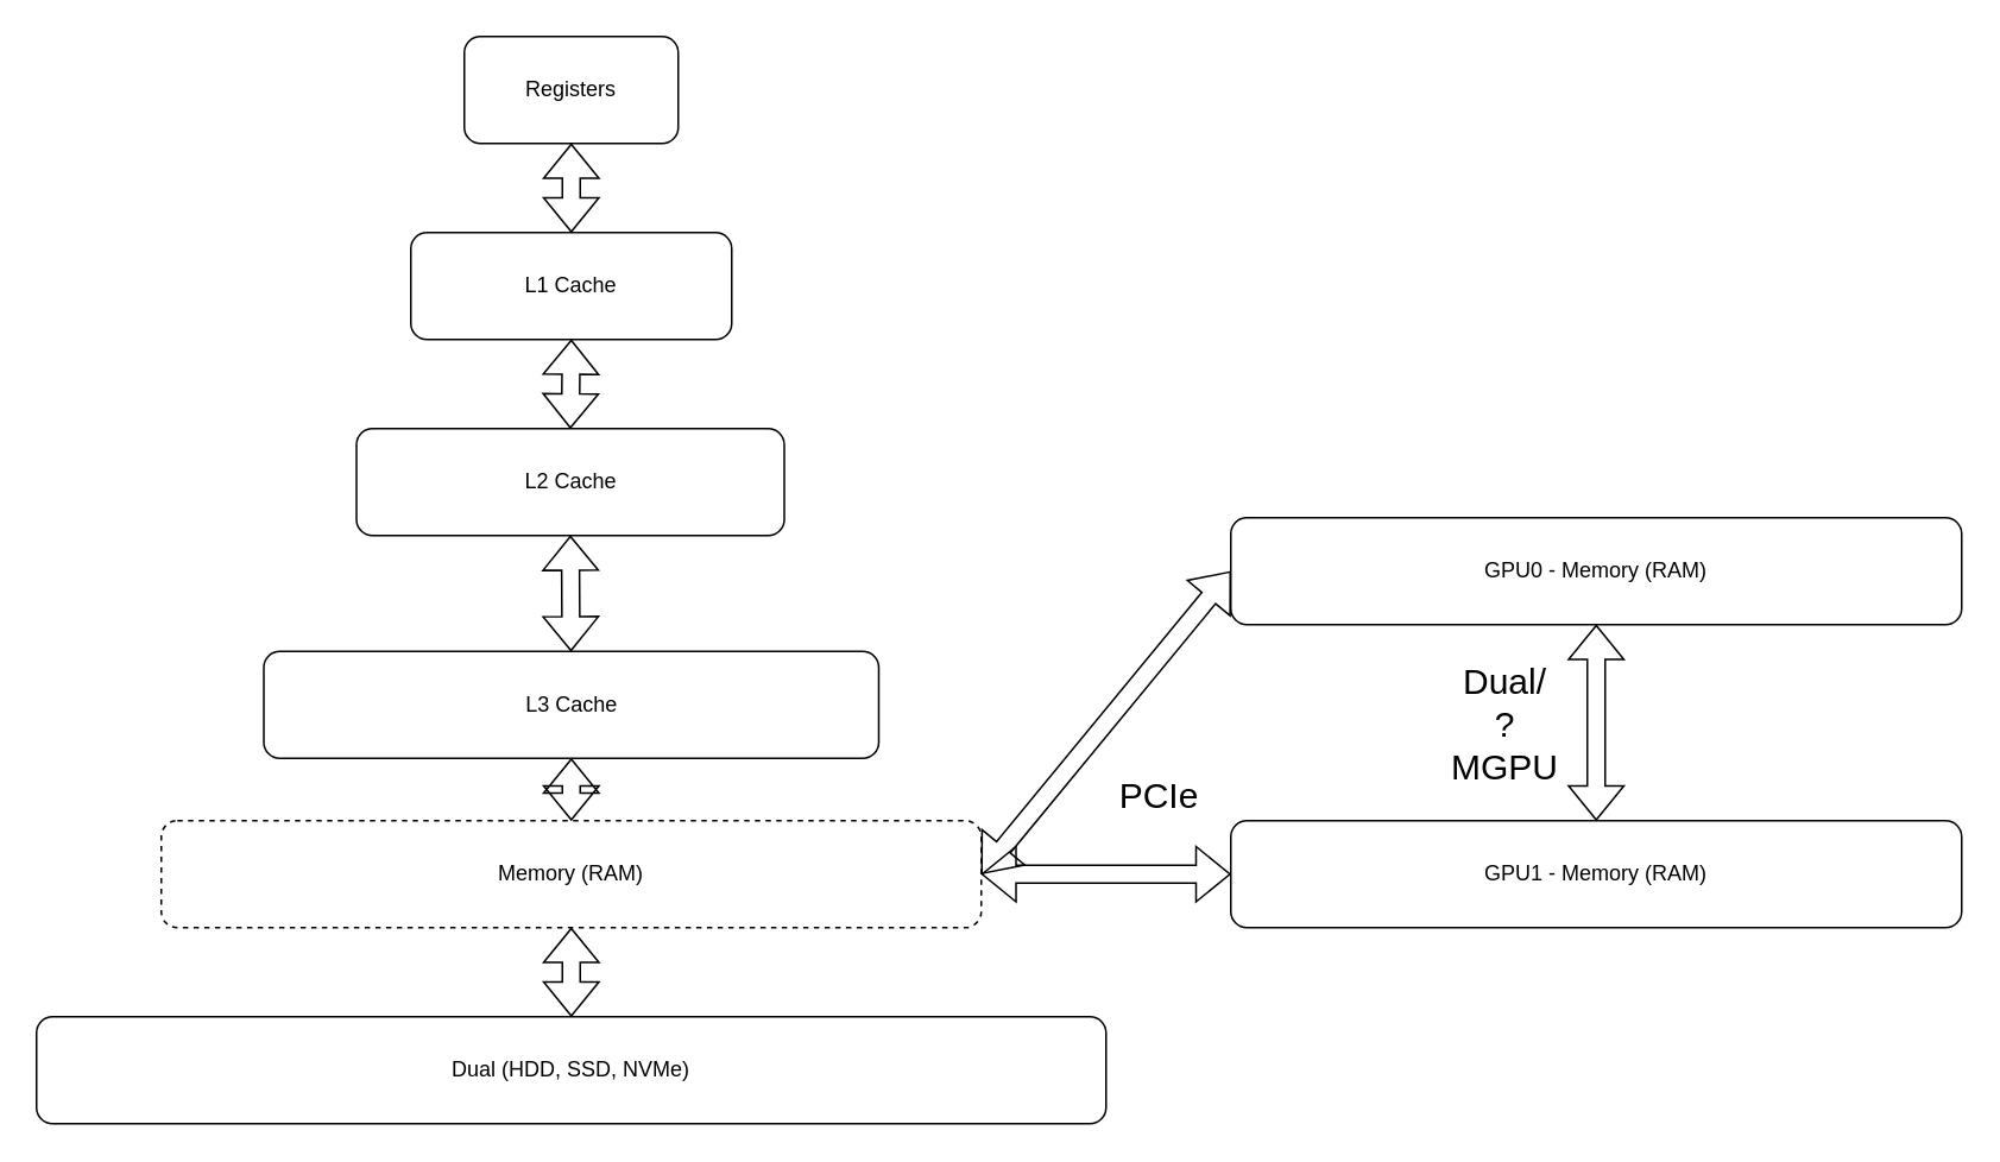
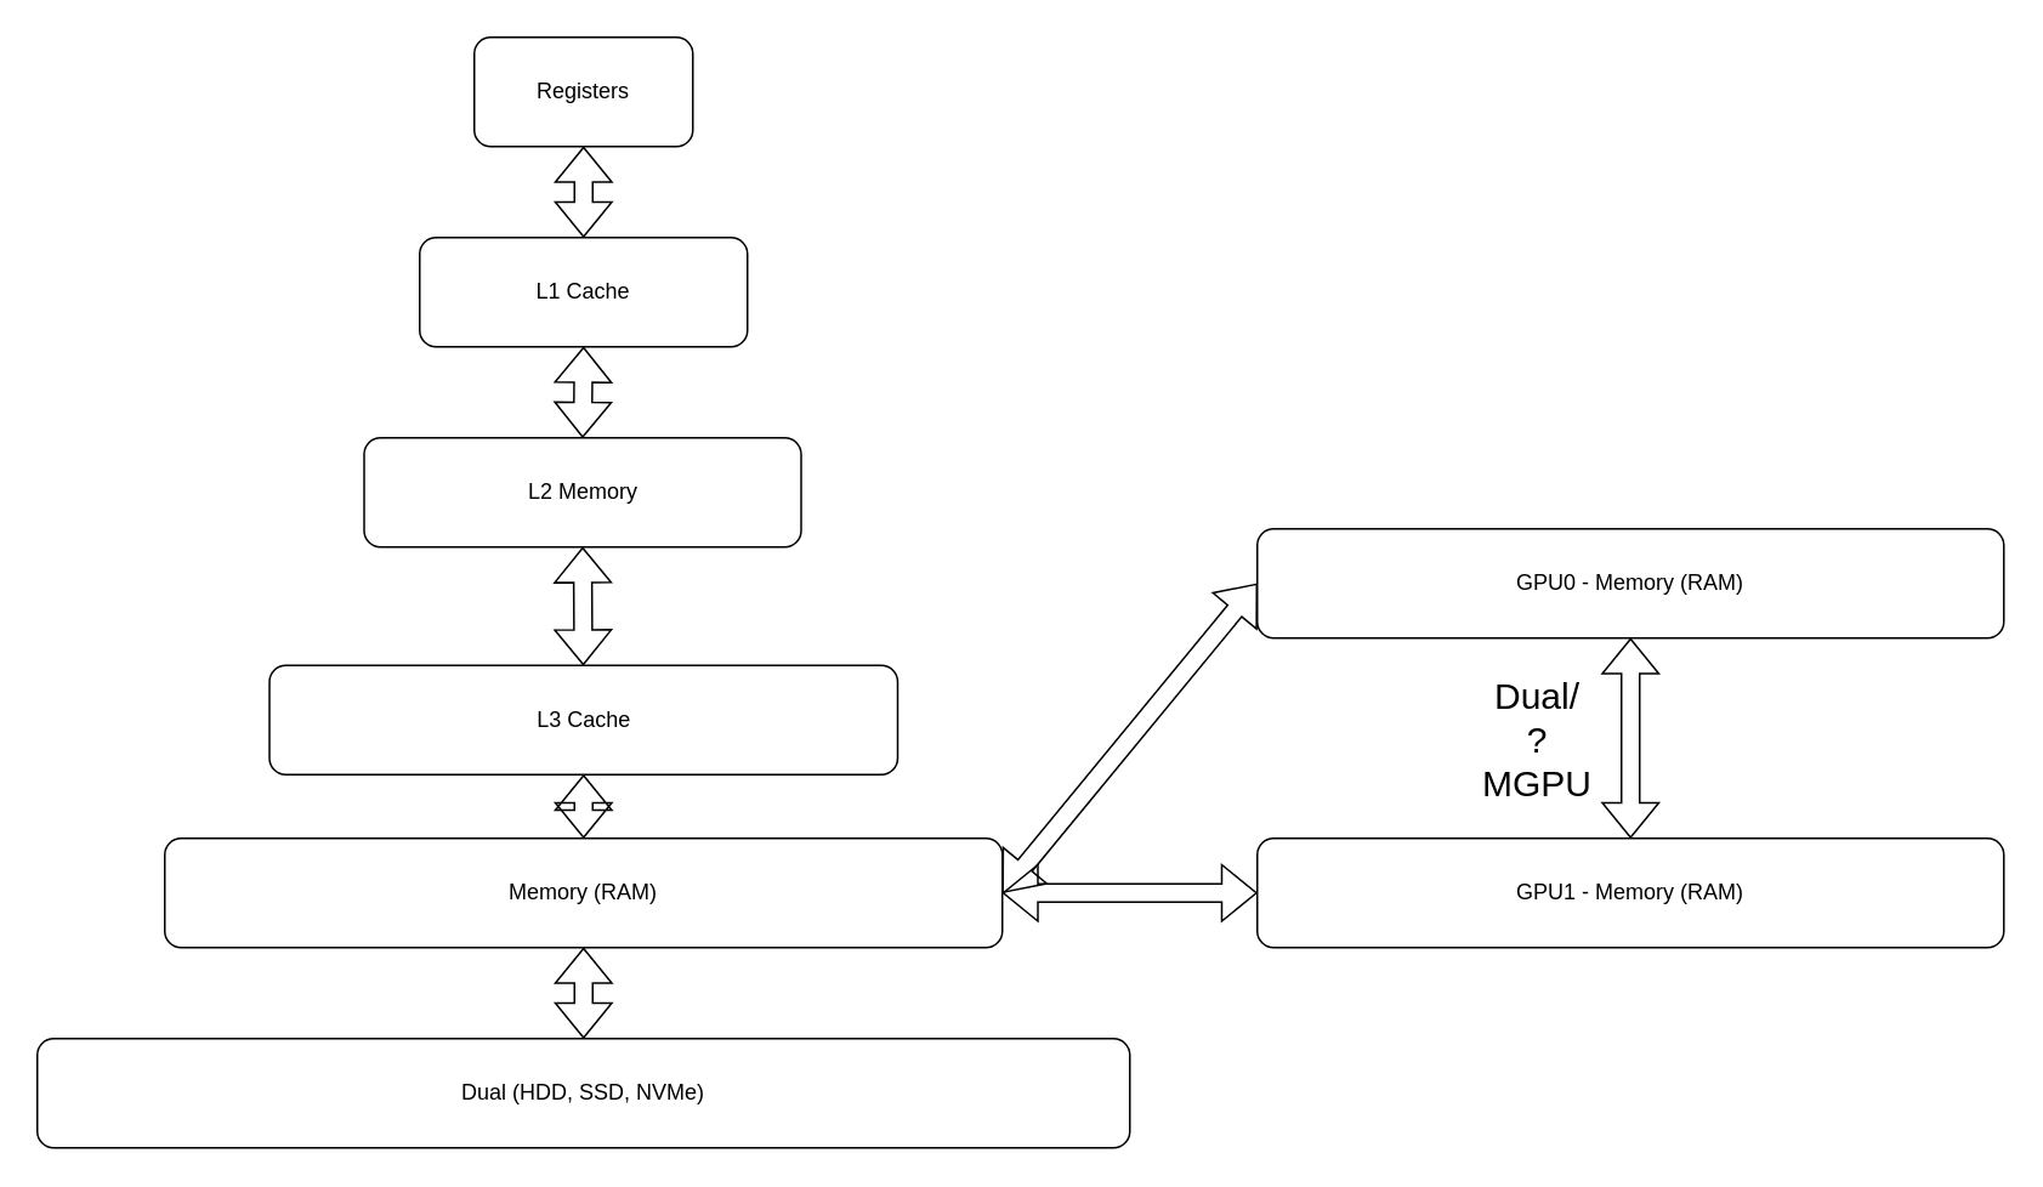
  <mxCell id="0" />
  <mxCell id="1" parent="0" />
  <mxCell id="2" value="Registers" style="rounded=1;whiteSpace=wrap;html=1;" parent="1" vertex="1"><mxGeometry x="260" y="20" width="120" height="60" as="geometry" /></mxCell>
  <mxCell id="3" value="&lt;div&gt;L1 Cache&lt;/div&gt;" style="rounded=1;whiteSpace=wrap;html=1;" parent="1" vertex="1"><mxGeometry x="230" y="130" width="180" height="60" as="geometry" /></mxCell>
- <mxCell id="4" value="L2 Cache" style="rounded=1;whiteSpace=wrap;html=1;" parent="1" vertex="1"><mxGeometry x="199.5" y="240" width="240" height="60" as="geometry" /></mxCell>
+ <mxCell id="4" value="L2 Memory" style="rounded=1;whiteSpace=wrap;html=1;" parent="1" vertex="1"><mxGeometry x="199.5" y="240" width="240" height="60" as="geometry" /></mxCell>
  <mxCell id="5" value="L3 Cache" style="rounded=1;whiteSpace=wrap;html=1;" parent="1" vertex="1"><mxGeometry x="147.5" y="365" width="345" height="60" as="geometry" /></mxCell>
- <mxCell id="6" value="Memory (RAM)" style="rounded=1;whiteSpace=wrap;html=1;dashed=1;" parent="1" vertex="1"><mxGeometry x="90" y="460" width="460" height="60" as="geometry" /></mxCell>
+ <mxCell id="6" value="Memory (RAM)" style="rounded=1;whiteSpace=wrap;html=1;" parent="1" vertex="1"><mxGeometry x="90" y="460" width="460" height="60" as="geometry" /></mxCell>
  <mxCell id="7" value="Dual (HDD, SSD, NVMe)" style="rounded=1;whiteSpace=wrap;html=1;" parent="1" vertex="1"><mxGeometry y="570" width="600" height="60" as="geometry" x="20" /></mxCell>
  <mxCell id="8" value="" style="shape=flexArrow;endArrow=classic;startArrow=classic;html=1;rounded=0;entryX=0.5;entryY=1;entryDx=0;entryDy=0;exitX=0.5;exitY=0;exitDx=0;exitDy=0;" parent="1" source="3" target="2" edge="1"><mxGeometry width="100" height="100" relative="1" as="geometry"><mxPoint x="279.5" y="160" as="sourcePoint" /><mxPoint x="379.5" y="60" as="targetPoint" /></mxGeometry></mxCell>
  <mxCell id="9" value="" style="shape=flexArrow;endArrow=classic;startArrow=classic;html=1;rounded=0;entryX=0.5;entryY=1;entryDx=0;entryDy=0;exitX=0.5;exitY=0;exitDx=0;exitDy=0;" parent="1" source="4" target="3" edge="1"><mxGeometry width="100" height="100" relative="1" as="geometry"><mxPoint x="299.5" y="290" as="sourcePoint" /><mxPoint x="399.5" y="190" as="targetPoint" /></mxGeometry></mxCell>
  <mxCell id="10" value="" style="shape=flexArrow;endArrow=classic;startArrow=classic;html=1;rounded=0;entryX=0.5;entryY=1;entryDx=0;entryDy=0;" parent="1" source="5" target="4" edge="1"><mxGeometry width="100" height="100" relative="1" as="geometry"><mxPoint x="299.5" y="400" as="sourcePoint" /><mxPoint x="399.5" y="300" as="targetPoint" /></mxGeometry></mxCell>
  <mxCell id="11" value="" style="shape=flexArrow;endArrow=classic;startArrow=classic;html=1;rounded=0;entryX=0.5;entryY=1;entryDx=0;entryDy=0;exitX=0.5;exitY=0;exitDx=0;exitDy=0;" parent="1" source="6" target="5" edge="1"><mxGeometry width="100" height="100" relative="1" as="geometry"><mxPoint x="329.5" y="360" as="sourcePoint" /><mxPoint x="329.5" y="310" as="targetPoint" /></mxGeometry></mxCell>
  <mxCell id="12" value="" style="shape=flexArrow;endArrow=classic;startArrow=classic;html=1;rounded=0;entryX=0.5;entryY=1;entryDx=0;entryDy=0;" parent="1" source="7" target="6" edge="1"><mxGeometry width="100" height="100" relative="1" as="geometry"><mxPoint x="330.5" y="470" as="sourcePoint" /><mxPoint x="330.5" y="420" as="targetPoint" /></mxGeometry></mxCell>
  <mxCell id="13" value="GPU0 - Memory (RAM)" style="rounded=1;whiteSpace=wrap;html=1;" parent="1" vertex="1"><mxGeometry x="690" y="290" width="410" height="60" as="geometry" /></mxCell>
  <mxCell id="14" value="" style="shape=flexArrow;endArrow=classic;startArrow=classic;html=1;rounded=0;entryX=0;entryY=0.5;entryDx=0;entryDy=0;exitX=1;exitY=0.5;exitDx=0;exitDy=0;" parent="1" source="6" target="13" edge="1"><mxGeometry width="100" height="100" relative="1" as="geometry"><mxPoint x="560" y="390" as="sourcePoint" /><mxPoint x="650" y="380" as="targetPoint" /></mxGeometry></mxCell>
  <mxCell id="15" value="GPU1 - Memory (RAM)" style="rounded=1;whiteSpace=wrap;html=1;" parent="1" vertex="1"><mxGeometry x="690" y="460" width="410" height="60" as="geometry" /></mxCell>
  <mxCell id="16" value="" style="shape=flexArrow;endArrow=classic;startArrow=classic;html=1;rounded=0;entryX=0;entryY=0.5;entryDx=0;entryDy=0;exitX=1;exitY=0.5;exitDx=0;exitDy=0;" parent="1" source="6" target="15" edge="1"><mxGeometry width="100" height="100" relative="1" as="geometry"><mxPoint x="620" y="510" as="sourcePoint" /><mxPoint x="760" y="340" as="targetPoint" /></mxGeometry></mxCell>
- <mxCell id="17" value="&lt;font style=&quot;font-size: 20px;&quot;&gt;PCIe&lt;/font&gt;" style="text;html=1;strokeColor=none;fillColor=none;align=center;verticalAlign=middle;whiteSpace=wrap;rounded=0;" parent="1" vertex="1"><mxGeometry x="620" y="430" width="60" height="30" as="geometry" /></mxCell>
  <mxCell id="18" value="" style="shape=flexArrow;endArrow=classic;startArrow=classic;html=1;rounded=0;entryX=0.5;entryY=1;entryDx=0;entryDy=0;exitX=0.5;exitY=0;exitDx=0;exitDy=0;" parent="1" source="15" target="13" edge="1"><mxGeometry width="100" height="100" relative="1" as="geometry"><mxPoint x="560" y="500" as="sourcePoint" /><mxPoint x="710" y="500" as="targetPoint" /></mxGeometry></mxCell>
  <mxCell id="19" value="&lt;font style=&quot;font-size: 20px;&quot;&gt;Dual/&lt;br&gt;?MGPU&lt;br&gt;&lt;/font&gt;" style="text;html=1;strokeColor=none;fillColor=none;align=center;verticalAlign=middle;whiteSpace=wrap;rounded=0;" parent="1" vertex="1"><mxGeometry x="814" y="390" width="60" height="30" as="geometry" /></mxCell>
